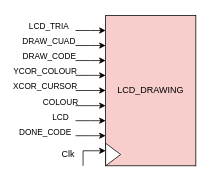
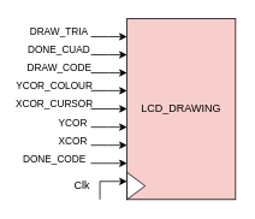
  <mxCell id="0" />
  <mxCell id="1" parent="0" />
  <mxCell id="2" style="edgeStyle=orthogonalEdgeStyle;rounded=0;orthogonalLoop=1;jettySize=auto;html=1;" edge="1" parent="1"><mxGeometry relative="1" as="geometry"><mxPoint x="140" y="119.83" as="targetPoint" /><mxPoint x="100" y="119.83" as="sourcePoint" /><Array as="points"><mxPoint x="100" y="119.83" /></Array></mxGeometry></mxCell>
  <mxCell id="3" value="LCD_DRAWING" style="rounded=0;whiteSpace=wrap;html=1;fillColor=#f8cecc;" vertex="1" parent="1"><mxGeometry x="140" y="20" width="120" height="200" as="geometry" /></mxCell>
  <mxCell id="4" value="" style="triangle;whiteSpace=wrap;html=1;" vertex="1" parent="1"><mxGeometry x="140" y="190" width="20" height="30" as="geometry" /></mxCell>
  <mxCell id="5" style="edgeStyle=orthogonalEdgeStyle;rounded=0;orthogonalLoop=1;jettySize=auto;html=1;" edge="1" parent="1"><mxGeometry relative="1" as="geometry"><mxPoint x="140" y="60.03" as="targetPoint" /><mxPoint x="100" y="60.03" as="sourcePoint" /><Array as="points"><mxPoint x="120" y="60.03" /><mxPoint x="120" y="60.03" /></Array></mxGeometry></mxCell>
  <mxCell id="6" style="edgeStyle=orthogonalEdgeStyle;rounded=0;orthogonalLoop=1;jettySize=auto;html=1;" edge="1" parent="1"><mxGeometry relative="1" as="geometry"><mxPoint x="140" y="140" as="targetPoint" /><mxPoint x="100" y="140" as="sourcePoint" /><Array as="points"><mxPoint x="120" y="140" /><mxPoint x="120" y="140" /></Array></mxGeometry></mxCell>
  <mxCell id="7" style="edgeStyle=orthogonalEdgeStyle;rounded=0;orthogonalLoop=1;jettySize=auto;html=1;" edge="1" parent="1"><mxGeometry relative="1" as="geometry"><mxPoint x="140" y="80" as="targetPoint" /><mxPoint x="100" y="80" as="sourcePoint" /><Array as="points"><mxPoint x="120" y="80" /><mxPoint x="120" y="80" /></Array></mxGeometry></mxCell>
  <mxCell id="8" style="edgeStyle=orthogonalEdgeStyle;rounded=0;orthogonalLoop=1;jettySize=auto;html=1;" edge="1" parent="1"><mxGeometry relative="1" as="geometry"><mxPoint x="140" y="160" as="targetPoint" /><mxPoint x="100" y="160" as="sourcePoint" /><Array as="points"><mxPoint x="120" y="160" /><mxPoint x="120" y="160" /></Array></mxGeometry></mxCell>
  <mxCell id="9" style="edgeStyle=orthogonalEdgeStyle;rounded=0;orthogonalLoop=1;jettySize=auto;html=1;" edge="1" parent="1"><mxGeometry relative="1" as="geometry"><mxPoint x="140" y="99.72" as="targetPoint" /><mxPoint x="100" y="99.72" as="sourcePoint" /><Array as="points"><mxPoint x="120" y="99.72" /><mxPoint x="120" y="99.72" /></Array></mxGeometry></mxCell>
  <mxCell id="10" style="edgeStyle=orthogonalEdgeStyle;rounded=0;orthogonalLoop=1;jettySize=auto;html=1;" edge="1" parent="1"><mxGeometry relative="1" as="geometry"><mxPoint x="140" y="180" as="targetPoint" /><mxPoint x="100" y="180" as="sourcePoint" /><Array as="points"><mxPoint x="120" y="180" /><mxPoint x="120" y="180" /></Array></mxGeometry></mxCell>
  <mxCell id="11" value="" style="endArrow=classic;html=1;rounded=0;" edge="1" parent="1"><mxGeometry width="50" height="50" relative="1" as="geometry"><mxPoint x="110" y="220" as="sourcePoint" /><mxPoint x="140" y="200" as="targetPoint" /><Array as="points"><mxPoint x="110" y="200" /></Array></mxGeometry></mxCell>
  <mxCell id="12" value="Clk" style="text;html=1;align=center;verticalAlign=middle;resizable=0;points=[];autosize=1;strokeColor=none;fillColor=none;" vertex="1" parent="1"><mxGeometry x="70" y="190" width="40" height="30" as="geometry" /></mxCell>
  <mxCell id="13" value="&lt;font style=&quot;font-size: 11px;&quot;&gt;DONE_CODE&lt;/font&gt;" style="text;html=1;strokeColor=none;fillColor=none;align=center;verticalAlign=middle;whiteSpace=wrap;rounded=0;" vertex="1" parent="1"><mxGeometry x="30" y="160" width="60" height="30" as="geometry" /></mxCell>
- <mxCell id="14" value="&lt;font style=&quot;font-size: 11px;&quot;&gt;LCD&lt;/font&gt;" style="text;html=1;align=center;verticalAlign=middle;resizable=0;points=[];autosize=1;strokeColor=none;fillColor=none;" vertex="1" parent="1"><mxGeometry x="50" y="140" width="60" height="30" as="geometry" /></mxCell>
- <mxCell id="15" value="&lt;font style=&quot;font-size: 11px;&quot;&gt;COLOUR&lt;/font&gt;" style="text;html=1;align=center;verticalAlign=middle;resizable=0;points=[];autosize=1;strokeColor=none;fillColor=none;" vertex="1" parent="1"><mxGeometry x="50" y="120" width="60" height="30" as="geometry" /></mxCell>
+ <mxCell id="14" value="&lt;font style=&quot;font-size: 11px;&quot;&gt;XCOR&lt;/font&gt;" style="text;html=1;align=center;verticalAlign=middle;resizable=0;points=[];autosize=1;strokeColor=none;fillColor=none;" vertex="1" parent="1"><mxGeometry x="50" y="140" width="60" height="30" as="geometry" /></mxCell>
+ <mxCell id="15" value="&lt;font style=&quot;font-size: 11px;&quot;&gt;YCOR&lt;/font&gt;" style="text;html=1;align=center;verticalAlign=middle;resizable=0;points=[];autosize=1;strokeColor=none;fillColor=none;" vertex="1" parent="1"><mxGeometry x="50" y="120" width="60" height="30" as="geometry" /></mxCell>
  <mxCell id="16" value="&lt;font style=&quot;font-size: 11px;&quot;&gt;XCOR_CURSOR&lt;/font&gt;" style="text;html=1;strokeColor=none;fillColor=none;align=center;verticalAlign=middle;whiteSpace=wrap;rounded=0;" vertex="1" parent="1"><mxGeometry x="30" y="100" width="60" height="30" as="geometry" /></mxCell>
  <mxCell id="17" value="&lt;font style=&quot;font-size: 11px;&quot;&gt;YCOR_COLOUR&lt;/font&gt;" style="text;html=1;strokeColor=none;fillColor=none;align=center;verticalAlign=middle;whiteSpace=wrap;rounded=0;" vertex="1" parent="1"><mxGeometry x="30" y="80" width="60" height="30" as="geometry" /></mxCell>
  <mxCell id="18" value="&lt;font style=&quot;font-size: 11px;&quot;&gt;DRAW_CODE&lt;/font&gt;" style="text;html=1;align=center;verticalAlign=middle;resizable=0;points=[];autosize=1;strokeColor=none;fillColor=none;" vertex="1" parent="1"><mxGeometry x="20" y="60" width="90" height="30" as="geometry" /></mxCell>
- <mxCell id="19" value="&lt;font style=&quot;font-size: 11px;&quot;&gt;DRAW_CUAD&lt;/font&gt;" style="text;html=1;strokeColor=none;fillColor=none;align=center;verticalAlign=middle;whiteSpace=wrap;rounded=0;" vertex="1" parent="1"><mxGeometry x="35" y="40" width="60" height="30" as="geometry" /></mxCell>
+ <mxCell id="19" value="&lt;font style=&quot;font-size: 11px;&quot;&gt;DONE_CUAD&lt;/font&gt;" style="text;html=1;strokeColor=none;fillColor=none;align=center;verticalAlign=middle;whiteSpace=wrap;rounded=0;" vertex="1" parent="1"><mxGeometry x="35" y="40" width="60" height="30" as="geometry" /></mxCell>
  <mxCell id="20" style="edgeStyle=orthogonalEdgeStyle;rounded=0;orthogonalLoop=1;jettySize=auto;html=1;" edge="1" parent="1"><mxGeometry relative="1" as="geometry"><mxPoint x="140" y="40.03" as="targetPoint" /><mxPoint x="100" y="40.03" as="sourcePoint" /><Array as="points"><mxPoint x="120" y="40.03" /><mxPoint x="120" y="40.03" /></Array></mxGeometry></mxCell>
- <mxCell id="21" value="&lt;font style=&quot;font-size: 11px;&quot;&gt;LCD_TRIA&lt;/font&gt;" style="text;html=1;strokeColor=none;fillColor=none;align=center;verticalAlign=middle;whiteSpace=wrap;rounded=0;" vertex="1" parent="1"><mxGeometry x="35" y="20" width="60" height="30" as="geometry" /></mxCell>
+ <mxCell id="21" value="&lt;font style=&quot;font-size: 11px;&quot;&gt;DRAW_TRIA&lt;/font&gt;" style="text;html=1;strokeColor=none;fillColor=none;align=center;verticalAlign=middle;whiteSpace=wrap;rounded=0;" vertex="1" parent="1"><mxGeometry x="35" y="20" width="60" height="30" as="geometry" /></mxCell>
